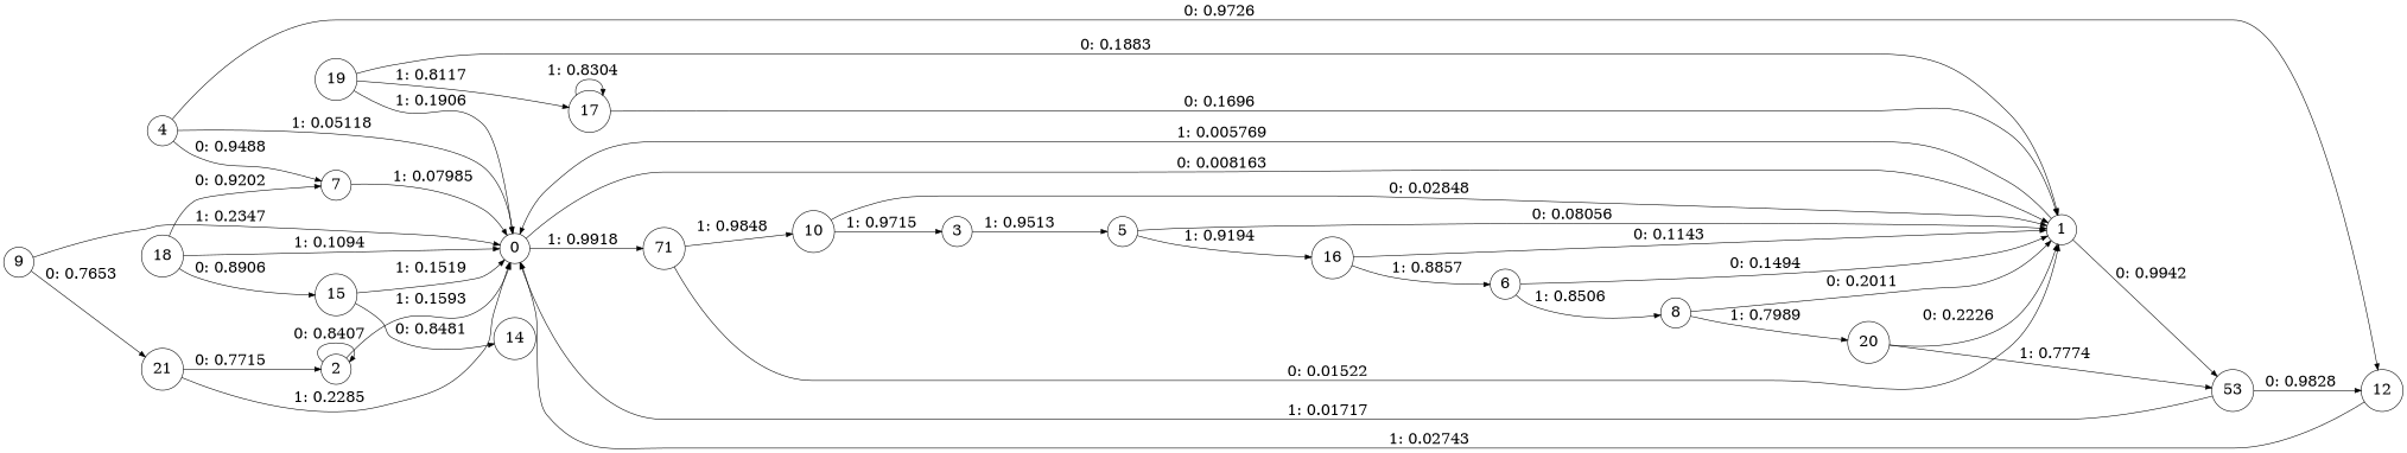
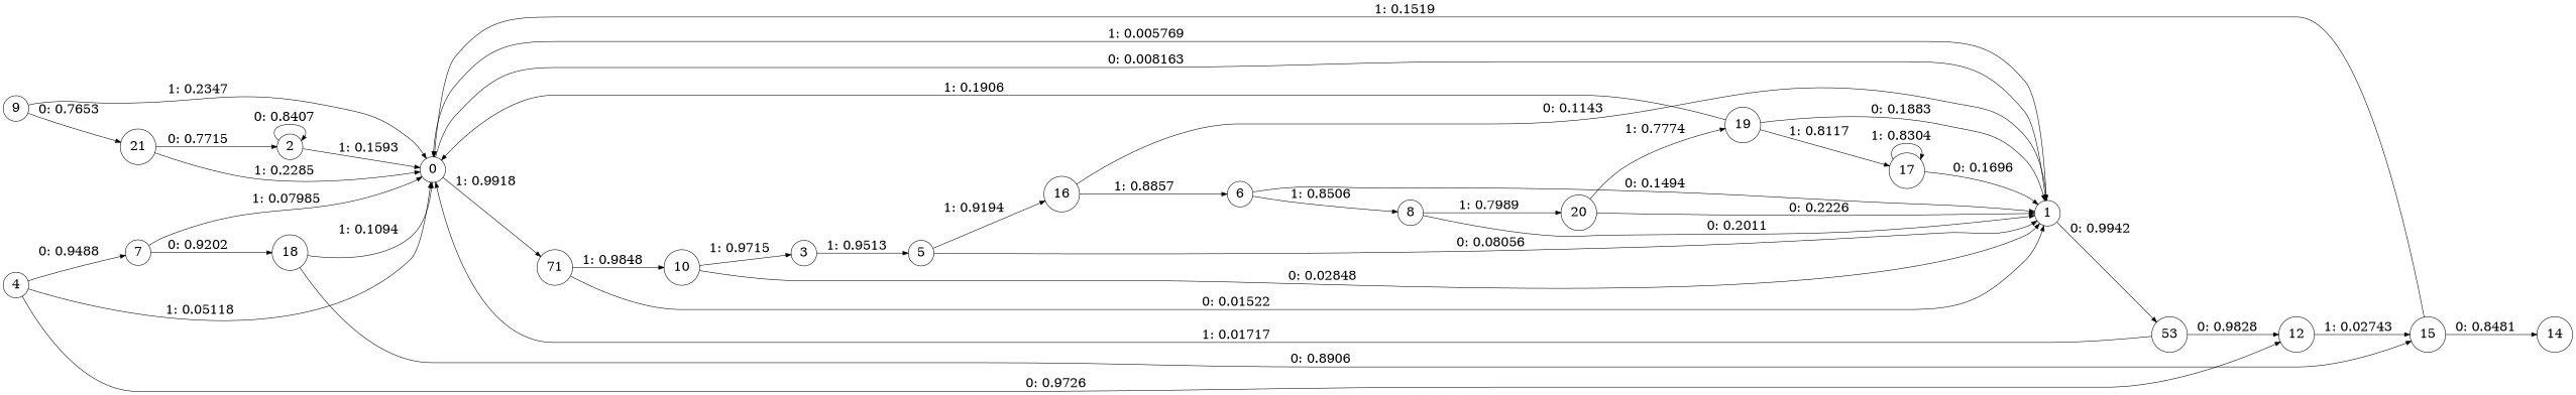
  digraph {
    rankdir=LR
    node [fontsize=24 shape=circle]
    edge [fontsize=24]
    0
    1
    n3 [label=71]
    n4 [label=53]
    10
    12
    3
    2
    5
    16
    6
    4
    7
    18
    15
    8
    20
    19
    14
    17
    9
    21
    0 -> 1 [label="0: 0.008163  "]
    0 -> n3 [label="1: 0.9918   "]
    1 -> 0 [label="1: 0.005769  "]
    1 -> n4 [label="0: 0.9942   "]
    n3 -> 1 [label="0: 0.01522  "]
    n3 -> 10 [label="1: 0.9848   "]
    n4 -> 0 [label="1: 0.01717  "]
    n4 -> 12 [label="0: 0.9828   "]
    10 -> 1 [label="0: 0.02848  "]
    10 -> 3 [label="1: 0.9715   "]
-   12 -> 0 [label="1: 0.02743  "]
+   12 -> 15 [label="1: 0.02743  "]
    3 -> 5 [label="1: 0.9513   "]
    2 -> 0 [label="1: 0.1593   "]
    2 -> 2 [label="0: 0.8407   "]
    5 -> 1 [label="0: 0.08056  "]
    5 -> 16 [label="1: 0.9194   "]
    16 -> 1 [label="0: 0.1143   "]
    16 -> 6 [label="1: 0.8857   "]
    6 -> 1 [label="0: 0.1494   "]
    6 -> 8 [label="1: 0.8506   "]
    4 -> 0 [label="1: 0.05118  "]
    4 -> 12 [label="0: 0.9726   "]
    4 -> 7 [label="0: 0.9488   "]
    7 -> 0 [label="1: 0.07985  "]
-   18 -> 7 [label="0: 0.9202   "]
+   7 -> 18 [label="0: 0.9202   "]
    18 -> 0 [label="1: 0.1094   "]
    18 -> 15 [label="0: 0.8906   "]
    15 -> 0 [label="1: 0.1519   "]
    15 -> 14 [label="0: 0.8481   "]
    8 -> 1 [label="0: 0.2011   "]
    8 -> 20 [label="1: 0.7989   "]
    20 -> 1 [label="0: 0.2226   "]
-   20 -> n4 [label="1: 0.7774   "]
+   20 -> 19 [label="1: 0.7774   "]
    19 -> 0 [label="1: 0.1906   "]
    19 -> 1 [label="0: 0.1883   "]
    19 -> 17 [label="1: 0.8117   "]
    17 -> 1 [label="0: 0.1696   "]
    17 -> 17 [label="1: 0.8304   "]
    9 -> 0 [label="1: 0.2347   "]
    9 -> 21 [label="0: 0.7653   "]
    21 -> 0 [label="1: 0.2285   "]
    21 -> 2 [label="0: 0.7715   "]
  }
